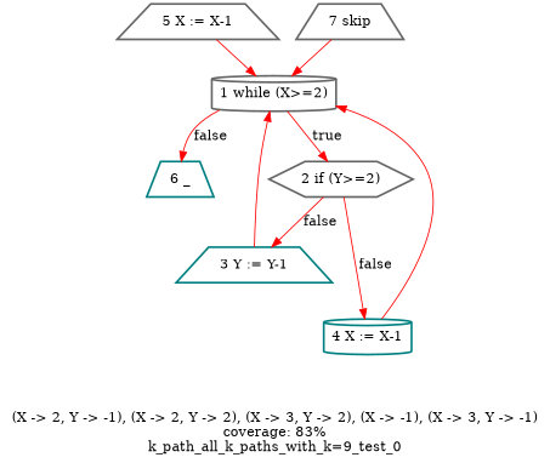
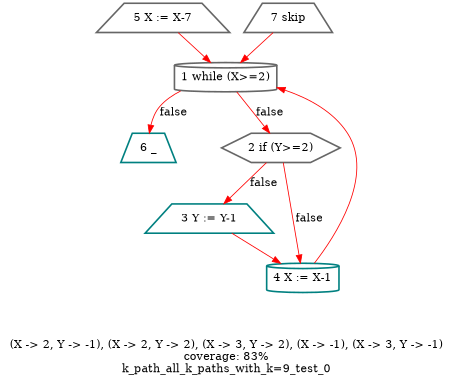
  digraph {
    label="(X -> 2, Y -> -1), (X -> 2, Y -> 2), (X -> 3, Y -> 2), (X -> -1), (X -> 3, Y -> -1)\ncoverage: 83%\nk_path_all_k_paths_with_k=9_test_0"
    node [color=gray40 shape=trapezium style=bold]
    edge [color=red]
    "1 while (X>=2)" [shape=cylinder]
    "6 _" [color=teal]
    "2 if (Y>=2)" [shape=hexagon]
    "4 X := X-1" [color=teal shape=cylinder]
    "3 Y := Y-1" [color=teal]
-   "5 X := X-1"
+   "5 X := X-1" [label="5 X := X-7"]
    n7 [label="7 skip"]
    "1 while (X>=2)" -> "6 _" [label=false]
-   "1 while (X>=2)" -> "2 if (Y>=2)" [label=true]
+   "1 while (X>=2)" -> "2 if (Y>=2)" [label=false]
    "2 if (Y>=2)" -> "4 X := X-1" [label=false]
    "2 if (Y>=2)" -> "3 Y := Y-1" [label=false]
    "4 X := X-1" -> "1 while (X>=2)"
-   "3 Y := Y-1" -> "1 while (X>=2)"
+   "3 Y := Y-1" -> "4 X := X-1"
    "5 X := X-1" -> "1 while (X>=2)"
    n7 -> "1 while (X>=2)"
  }
